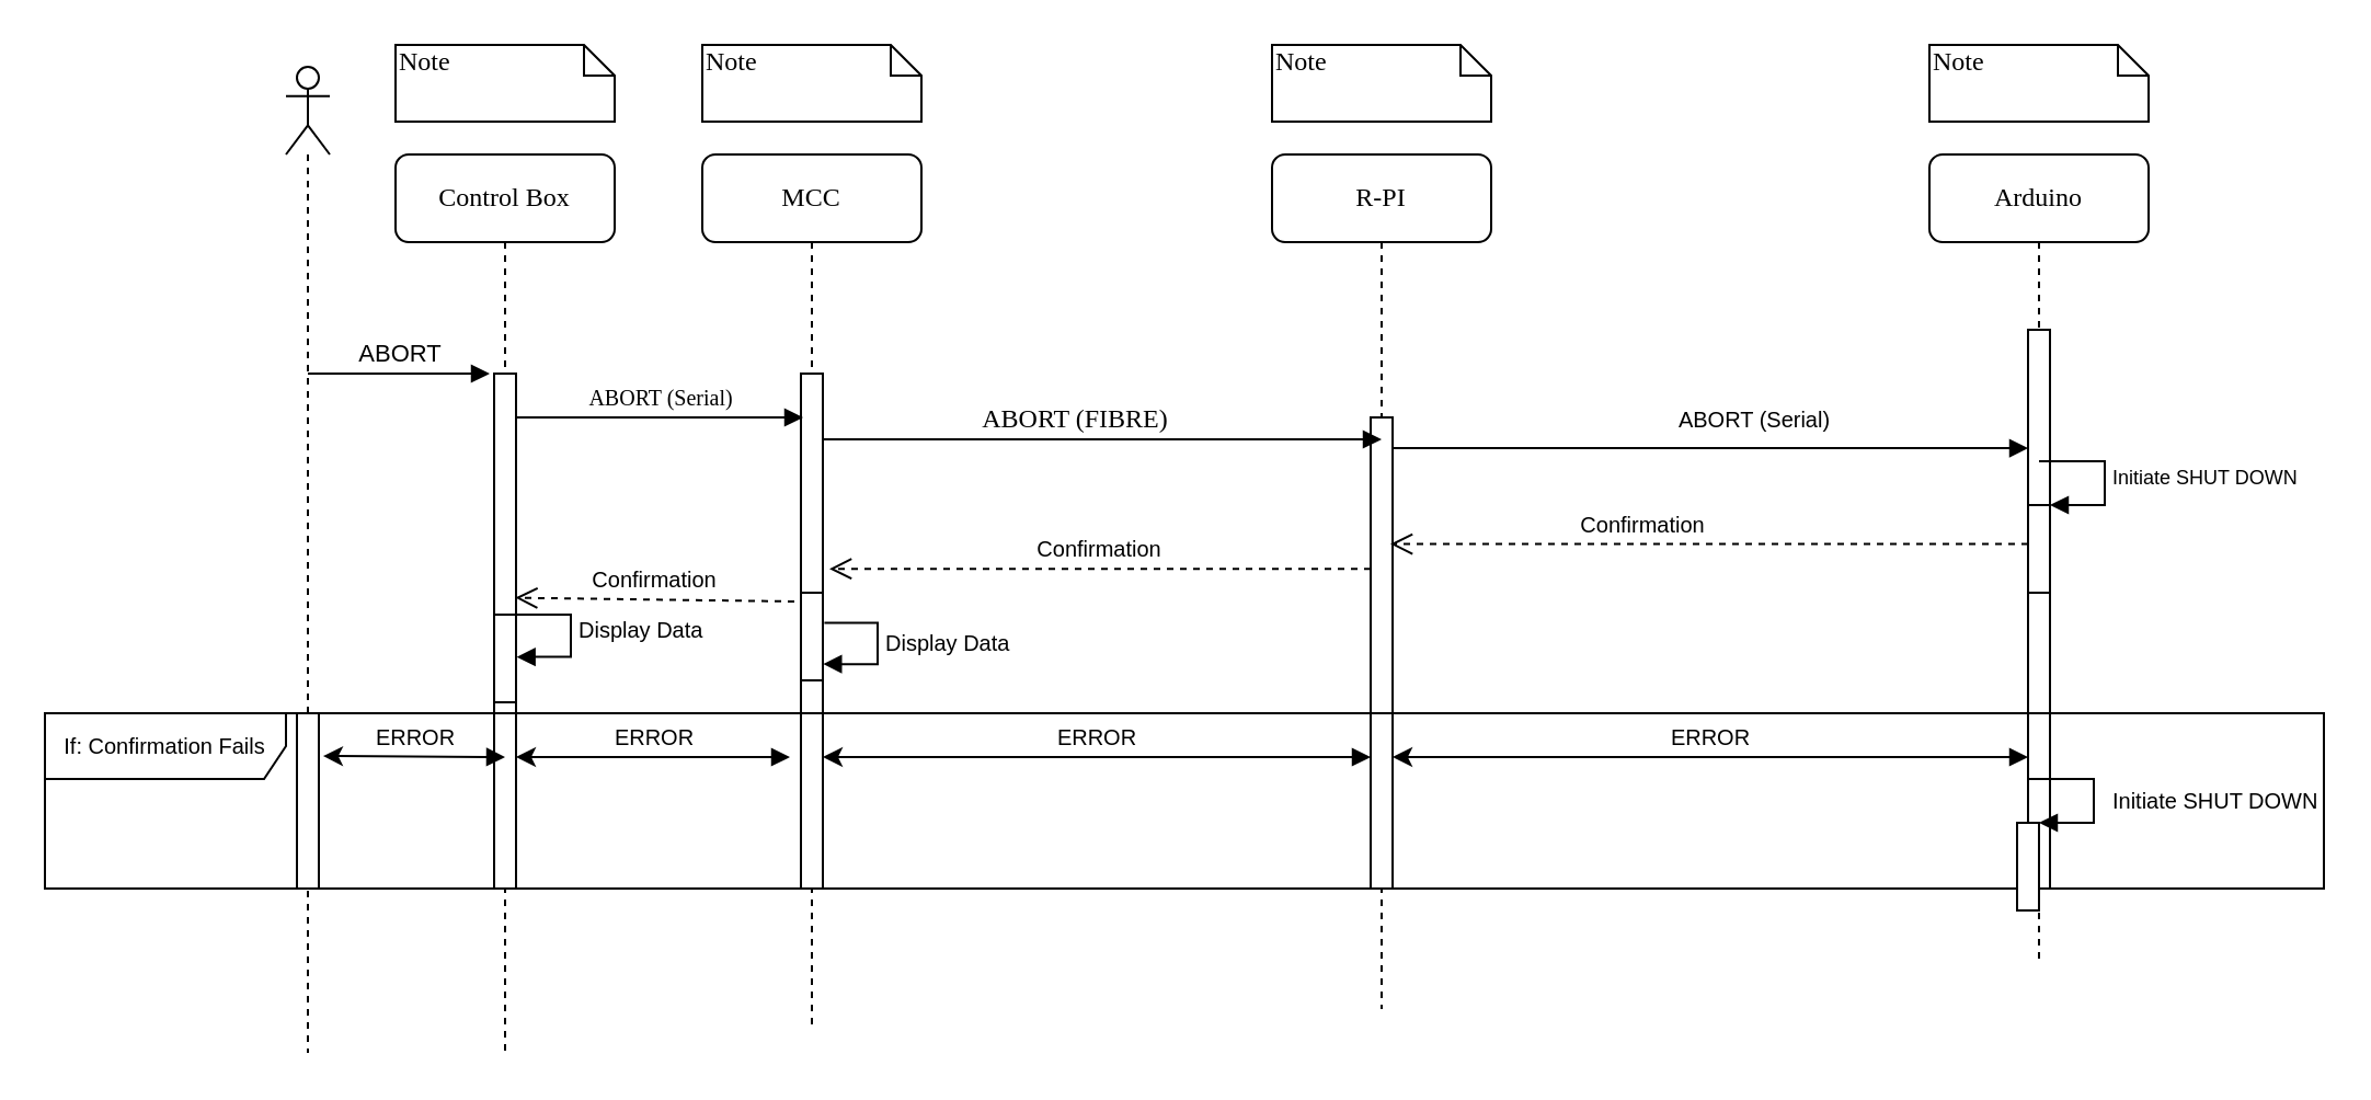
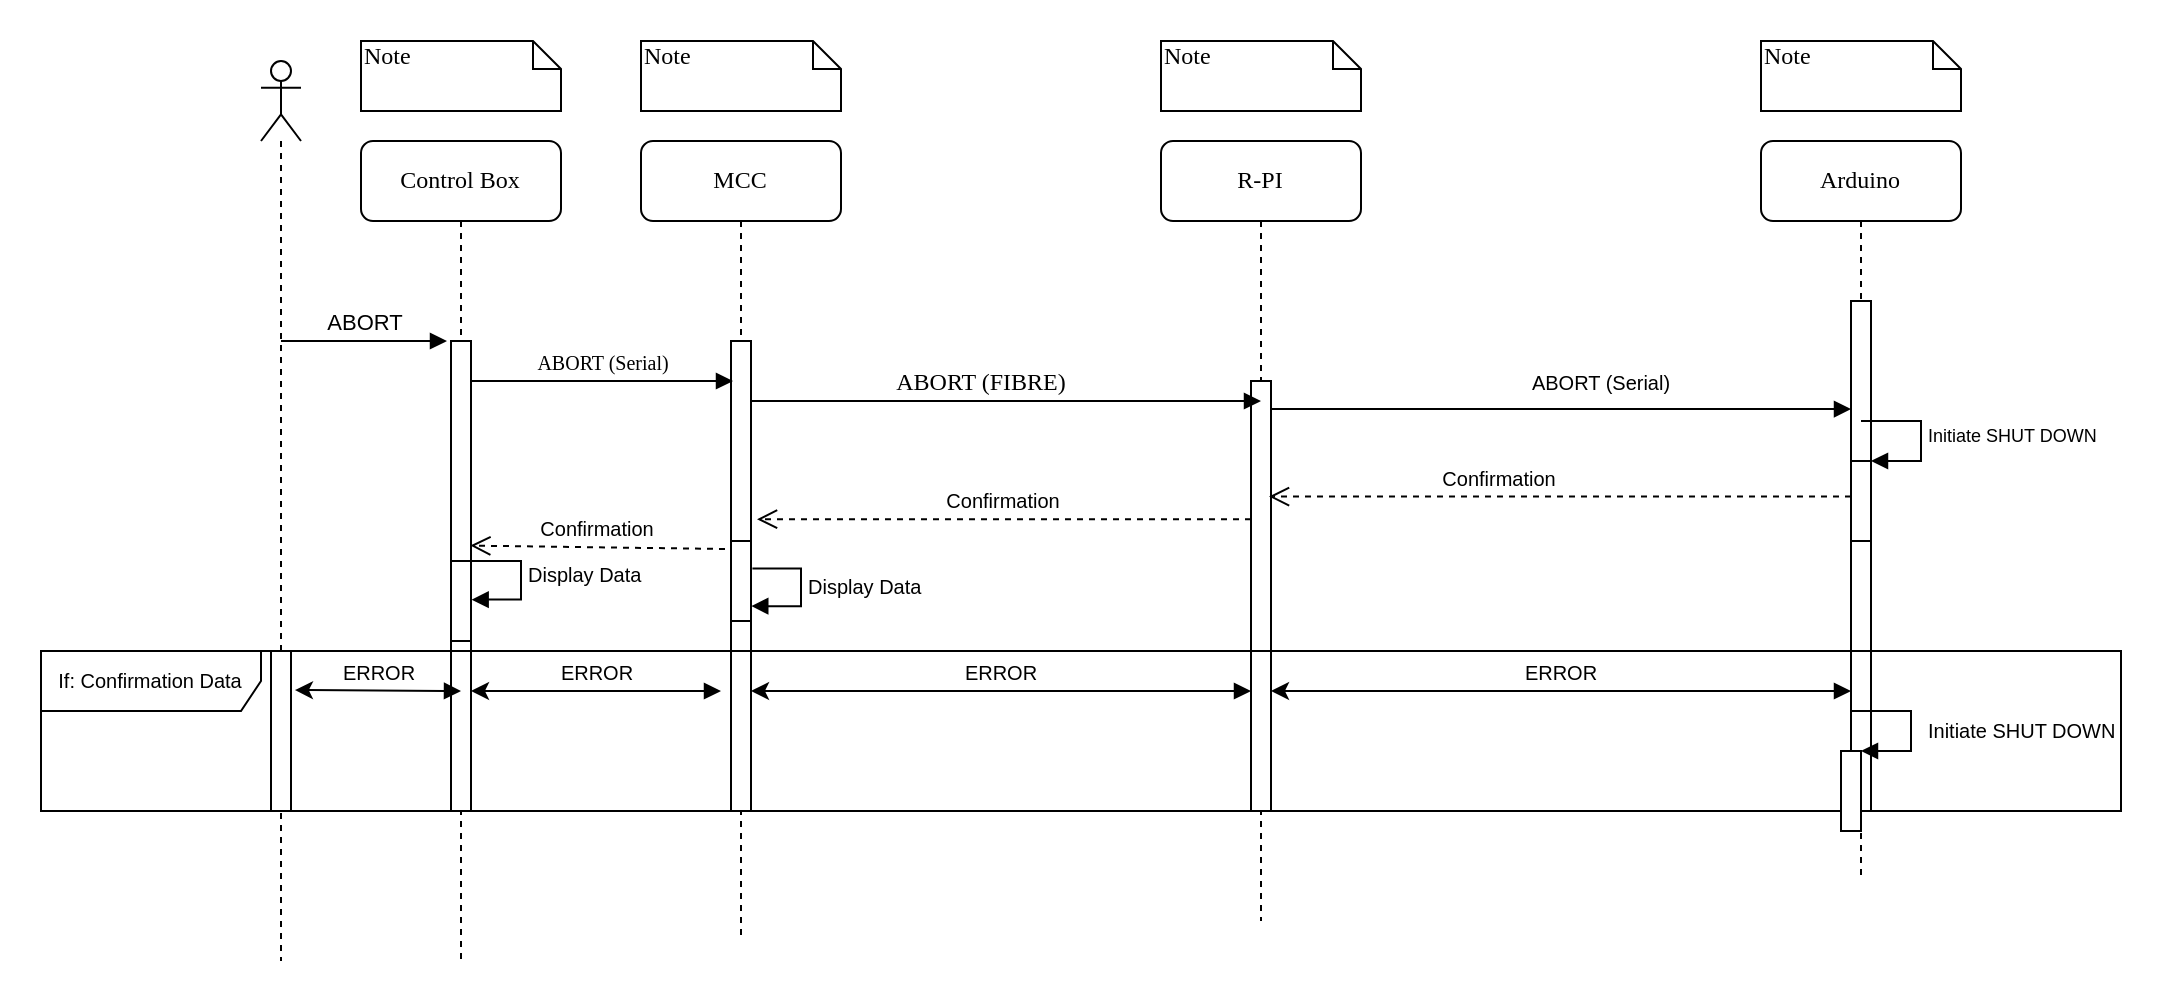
  <mxCell id="0" />
  <mxCell id="1" parent="0" />
  <mxCell id="2" value="MCC" style="shape=umlLifeline;perimeter=lifelinePerimeter;whiteSpace=wrap;html=1;container=1;collapsible=0;recursiveResize=0;outlineConnect=0;rounded=1;shadow=0;comic=0;labelBackgroundColor=none;strokeWidth=1;fontFamily=Verdana;fontSize=12;align=center;" parent="1" vertex="1"><mxGeometry x="320" y="70" width="100" height="400" as="geometry" /></mxCell>
  <mxCell id="3" value="" style="html=1;points=[];perimeter=orthogonalPerimeter;rounded=0;shadow=0;comic=0;labelBackgroundColor=none;strokeWidth=1;fontFamily=Verdana;fontSize=12;align=center;" parent="2" vertex="1"><mxGeometry x="45" y="100" width="10" height="220" as="geometry" /></mxCell>
  <mxCell id="4" value="" style="html=1;points=[];perimeter=orthogonalPerimeter;fontSize=10;" parent="2" vertex="1"><mxGeometry x="45" y="200" width="10" height="40" as="geometry" /></mxCell>
  <mxCell id="5" value="Display Data" style="edgeStyle=orthogonalEdgeStyle;html=1;align=left;spacingLeft=2;endArrow=block;rounded=0;fontSize=10;entryX=1.014;entryY=0.814;entryDx=0;entryDy=0;entryPerimeter=0;exitX=1.071;exitY=0.343;exitDx=0;exitDy=0;exitPerimeter=0;" parent="2" source="4" target="4" edge="1"><mxGeometry relative="1" as="geometry"><mxPoint x="50" y="440" as="sourcePoint" /><Array as="points"><mxPoint x="80" y="214" /><mxPoint x="80" y="233" /></Array></mxGeometry></mxCell>
  <mxCell id="6" value="R-PI" style="shape=umlLifeline;perimeter=lifelinePerimeter;whiteSpace=wrap;html=1;container=1;collapsible=0;recursiveResize=0;outlineConnect=0;rounded=1;shadow=0;comic=0;labelBackgroundColor=none;strokeWidth=1;fontFamily=Verdana;fontSize=12;align=center;" parent="1" vertex="1"><mxGeometry x="580" y="70" width="100" height="390" as="geometry" /></mxCell>
  <mxCell id="7" value="" style="html=1;points=[];perimeter=orthogonalPerimeter;rounded=0;shadow=0;comic=0;labelBackgroundColor=none;strokeWidth=1;fontFamily=Verdana;fontSize=12;align=center;" parent="6" vertex="1"><mxGeometry x="45" y="120" width="10" height="190" as="geometry" /></mxCell>
  <mxCell id="8" value="Arduino" style="shape=umlLifeline;perimeter=lifelinePerimeter;whiteSpace=wrap;html=1;container=1;collapsible=0;recursiveResize=0;outlineConnect=0;rounded=1;shadow=0;comic=0;labelBackgroundColor=none;strokeWidth=1;fontFamily=Verdana;fontSize=12;align=center;" parent="1" vertex="1"><mxGeometry x="880" y="70" width="100" height="370" as="geometry" /></mxCell>
  <mxCell id="9" value="" style="html=1;points=[];perimeter=orthogonalPerimeter;fontSize=10;" parent="8" vertex="1"><mxGeometry x="45" y="80" width="10" height="240" as="geometry" /></mxCell>
  <mxCell id="10" value="" style="html=1;points=[];perimeter=orthogonalPerimeter;fontSize=9;" parent="8" vertex="1"><mxGeometry x="45" y="160" width="10" height="40" as="geometry" /></mxCell>
  <mxCell id="11" value="Initiate SHUT DOWN" style="edgeStyle=orthogonalEdgeStyle;html=1;align=left;spacingLeft=2;endArrow=block;rounded=0;entryX=1;entryY=0;fontSize=9;" parent="8" target="10" edge="1"><mxGeometry relative="1" as="geometry"><mxPoint x="50" y="140" as="sourcePoint" /><Array as="points"><mxPoint x="80" y="140" /></Array></mxGeometry></mxCell>
  <mxCell id="12" value="Control Box" style="shape=umlLifeline;perimeter=lifelinePerimeter;whiteSpace=wrap;html=1;container=1;collapsible=0;recursiveResize=0;outlineConnect=0;rounded=1;shadow=0;comic=0;labelBackgroundColor=none;strokeWidth=1;fontFamily=Verdana;fontSize=12;align=center;" parent="1" vertex="1"><mxGeometry x="180" y="70" width="100" height="410" as="geometry" /></mxCell>
  <mxCell id="13" value="" style="html=1;points=[];perimeter=orthogonalPerimeter;rounded=0;shadow=0;comic=0;labelBackgroundColor=none;strokeWidth=1;fontFamily=Verdana;fontSize=12;align=center;" parent="12" vertex="1"><mxGeometry x="45" y="100" width="10" height="220" as="geometry" /></mxCell>
  <mxCell id="14" value="" style="html=1;points=[];perimeter=orthogonalPerimeter;" vertex="1" parent="12"><mxGeometry x="45" y="210" width="10" height="40" as="geometry" /></mxCell>
  <mxCell id="15" value="&lt;span style=&quot;font-size: 10px;&quot;&gt;Display Data&lt;/span&gt;" style="edgeStyle=orthogonalEdgeStyle;html=1;align=left;spacingLeft=2;endArrow=block;rounded=0;entryX=1.033;entryY=0.483;entryDx=0;entryDy=0;entryPerimeter=0;" edge="1" target="14" parent="12"><mxGeometry relative="1" as="geometry"><mxPoint x="50" y="210" as="sourcePoint" /><Array as="points"><mxPoint x="80" y="210" /><mxPoint x="80" y="229" /></Array></mxGeometry></mxCell>
  <mxCell id="16" value="&lt;font style=&quot;font-size: 10px&quot;&gt;ABORT (Serial)&lt;/font&gt;" style="html=1;verticalAlign=bottom;endArrow=block;labelBackgroundColor=none;fontFamily=Verdana;fontSize=12;edgeStyle=elbowEdgeStyle;elbow=vertical;" parent="1" source="13" edge="1"><mxGeometry relative="1" as="geometry"><mxPoint x="300" y="180" as="sourcePoint" /><mxPoint x="366" y="190" as="targetPoint" /><Array as="points"><mxPoint x="260" y="190" /></Array></mxGeometry></mxCell>
  <mxCell id="17" value="ABORT (FIBRE)" style="html=1;verticalAlign=bottom;endArrow=block;labelBackgroundColor=none;fontFamily=Verdana;fontSize=12;edgeStyle=elbowEdgeStyle;elbow=vertical;" parent="1" source="3" edge="1"><mxGeometry x="-0.096" relative="1" as="geometry"><mxPoint x="450" y="190" as="sourcePoint" /><mxPoint x="630" y="200" as="targetPoint" /><Array as="points"><mxPoint x="400" y="200" /><mxPoint x="410" y="260" /><mxPoint x="570" y="350" /><mxPoint x="590" y="320" /><mxPoint x="630" y="330" /><mxPoint x="480" y="230" /><mxPoint x="390" y="270" /></Array><mxPoint as="offset" /></mxGeometry></mxCell>
  <mxCell id="18" value="Note" style="shape=note;whiteSpace=wrap;html=1;size=14;verticalAlign=top;align=left;spacingTop=-6;rounded=0;shadow=0;comic=0;labelBackgroundColor=none;strokeWidth=1;fontFamily=Verdana;fontSize=12" parent="1" vertex="1"><mxGeometry x="180" y="20" width="100" height="35" as="geometry" /></mxCell>
  <mxCell id="19" value="Note" style="shape=note;whiteSpace=wrap;html=1;size=14;verticalAlign=top;align=left;spacingTop=-6;rounded=0;shadow=0;comic=0;labelBackgroundColor=none;strokeWidth=1;fontFamily=Verdana;fontSize=12" parent="1" vertex="1"><mxGeometry x="320" y="20" width="100" height="35" as="geometry" /></mxCell>
  <mxCell id="20" value="Note" style="shape=note;whiteSpace=wrap;html=1;size=14;verticalAlign=top;align=left;spacingTop=-6;rounded=0;shadow=0;comic=0;labelBackgroundColor=none;strokeWidth=1;fontFamily=Verdana;fontSize=12" parent="1" vertex="1"><mxGeometry x="580" y="20" width="100" height="35" as="geometry" /></mxCell>
  <mxCell id="21" value="Note" style="shape=note;whiteSpace=wrap;html=1;size=14;verticalAlign=top;align=left;spacingTop=-6;rounded=0;shadow=0;comic=0;labelBackgroundColor=none;strokeWidth=1;fontFamily=Verdana;fontSize=12" parent="1" vertex="1"><mxGeometry x="880" y="20" width="100" height="35" as="geometry" /></mxCell>
  <mxCell id="22" value="" style="shape=umlLifeline;participant=umlActor;perimeter=lifelinePerimeter;whiteSpace=wrap;html=1;container=1;collapsible=0;recursiveResize=0;verticalAlign=top;spacingTop=36;outlineConnect=0;" parent="1" vertex="1"><mxGeometry x="130" y="30" width="20" height="450" as="geometry" /></mxCell>
  <mxCell id="23" value="ABORT" style="html=1;verticalAlign=bottom;endArrow=block;rounded=0;entryX=-0.2;entryY=0;entryDx=0;entryDy=0;entryPerimeter=0;" parent="22" target="13" edge="1"><mxGeometry width="80" relative="1" as="geometry"><mxPoint x="10" y="140" as="sourcePoint" /><mxPoint x="90" y="140" as="targetPoint" /></mxGeometry></mxCell>
  <mxCell id="24" value="Confirmation" style="html=1;verticalAlign=bottom;endArrow=open;dashed=1;endSize=8;rounded=0;fontSize=10;entryX=1.3;entryY=0.405;entryDx=0;entryDy=0;entryPerimeter=0;" parent="1" source="7" target="3" edge="1"><mxGeometry relative="1" as="geometry"><mxPoint x="570" y="290" as="sourcePoint" /><mxPoint x="370" y="240" as="targetPoint" /></mxGeometry></mxCell>
  <mxCell id="25" value="Confirmation" style="html=1;verticalAlign=bottom;endArrow=open;dashed=1;endSize=8;rounded=0;fontSize=10;exitX=-0.3;exitY=0.1;exitDx=0;exitDy=0;exitPerimeter=0;entryX=0.967;entryY=0.465;entryDx=0;entryDy=0;entryPerimeter=0;" parent="1" source="4" target="13" edge="1"><mxGeometry relative="1" as="geometry"><mxPoint x="370" y="244" as="sourcePoint" /><mxPoint x="280" y="240" as="targetPoint" /></mxGeometry></mxCell>
  <mxCell id="26" value="ABORT (Serial)" style="html=1;verticalAlign=bottom;startArrow=none;startFill=0;endArrow=block;startSize=8;rounded=0;fontSize=10;exitX=1.014;exitY=0.074;exitDx=0;exitDy=0;exitPerimeter=0;" parent="1" source="7" target="9" edge="1"><mxGeometry x="0.138" y="4" width="60" relative="1" as="geometry"><mxPoint x="660" y="320" as="sourcePoint" /><mxPoint x="720" y="320" as="targetPoint" /><mxPoint as="offset" /></mxGeometry></mxCell>
  <mxCell id="27" value="Confirmation" style="html=1;verticalAlign=bottom;endArrow=open;dashed=1;endSize=8;rounded=0;fontSize=10;entryX=0.9;entryY=0.304;entryDx=0;entryDy=0;entryPerimeter=0;" parent="1" source="9" target="7" edge="1"><mxGeometry x="0.21" relative="1" as="geometry"><mxPoint x="910" y="340" as="sourcePoint" /><mxPoint x="830" y="340" as="targetPoint" /><mxPoint as="offset" /></mxGeometry></mxCell>
- <mxCell id="28" value="If: Confirmation Fails" style="shape=umlFrame;whiteSpace=wrap;html=1;fontSize=10;width=110;height=30;" parent="1" vertex="1"><mxGeometry x="20" y="325" width="1040" height="80" as="geometry" /></mxCell>
+ <mxCell id="28" value="If: Confirmation Data" style="shape=umlFrame;whiteSpace=wrap;html=1;fontSize=10;width=110;height=30;" parent="1" vertex="1"><mxGeometry x="20" y="325" width="1040" height="80" as="geometry" /></mxCell>
  <mxCell id="29" value="" style="html=1;points=[];perimeter=orthogonalPerimeter;fontSize=10;" parent="1" vertex="1"><mxGeometry x="135" y="325" width="10" height="80" as="geometry" /></mxCell>
  <mxCell id="30" value="" style="html=1;points=[];perimeter=orthogonalPerimeter;fontSize=10;" parent="1" vertex="1"><mxGeometry x="225" y="325" width="10" height="80" as="geometry" /></mxCell>
  <mxCell id="31" value="" style="html=1;points=[];perimeter=orthogonalPerimeter;fontSize=10;" parent="1" vertex="1"><mxGeometry x="365" y="325" width="10" height="80" as="geometry" /></mxCell>
  <mxCell id="32" value="" style="html=1;points=[];perimeter=orthogonalPerimeter;fontSize=10;" parent="1" vertex="1"><mxGeometry x="625" y="325" width="10" height="80" as="geometry" /></mxCell>
  <mxCell id="33" value="" style="html=1;points=[];perimeter=orthogonalPerimeter;fontSize=10;" parent="1" vertex="1"><mxGeometry x="925" y="325" width="10" height="80" as="geometry" /></mxCell>
  <mxCell id="34" value="ERROR" style="html=1;verticalAlign=bottom;endArrow=block;rounded=0;fontSize=10;exitX=1.197;exitY=0.244;exitDx=0;exitDy=0;exitPerimeter=0;startArrow=classic;startFill=1;" parent="1" source="29" edge="1"><mxGeometry width="80" relative="1" as="geometry"><mxPoint x="150" y="345" as="sourcePoint" /><mxPoint x="230" y="345" as="targetPoint" /></mxGeometry></mxCell>
  <mxCell id="35" value="ERROR" style="html=1;verticalAlign=bottom;endArrow=block;rounded=0;fontSize=10;exitX=1.197;exitY=0.244;exitDx=0;exitDy=0;exitPerimeter=0;startArrow=classic;startFill=1;" parent="1" edge="1"><mxGeometry width="80" relative="1" as="geometry"><mxPoint x="235" y="345" as="sourcePoint" /><mxPoint x="360" y="345" as="targetPoint" /></mxGeometry></mxCell>
  <mxCell id="36" value="ERROR" style="html=1;verticalAlign=bottom;endArrow=block;rounded=0;fontSize=10;exitX=1.197;exitY=0.244;exitDx=0;exitDy=0;exitPerimeter=0;startArrow=classic;startFill=1;" parent="1" target="32" edge="1"><mxGeometry width="80" relative="1" as="geometry"><mxPoint x="375" y="345" as="sourcePoint" /><mxPoint x="458.03" y="345.48" as="targetPoint" /></mxGeometry></mxCell>
  <mxCell id="37" value="ERROR" style="html=1;verticalAlign=bottom;endArrow=block;rounded=0;fontSize=10;exitX=1.197;exitY=0.244;exitDx=0;exitDy=0;exitPerimeter=0;startArrow=classic;startFill=1;" parent="1" target="33" edge="1"><mxGeometry width="80" relative="1" as="geometry"><mxPoint x="635" y="345" as="sourcePoint" /><mxPoint x="718.03" y="345.48" as="targetPoint" /></mxGeometry></mxCell>
  <mxCell id="38" value="" style="html=1;points=[];perimeter=orthogonalPerimeter;fontSize=10;" parent="1" vertex="1"><mxGeometry x="920" y="375" width="10" height="40" as="geometry" /></mxCell>
  <mxCell id="39" value="Initiate SHUT DOWN" style="edgeStyle=orthogonalEdgeStyle;html=1;align=left;spacingLeft=2;endArrow=block;rounded=0;entryX=1;entryY=0;fontSize=10;" parent="1" target="38" edge="1"><mxGeometry x="0.066" y="5" relative="1" as="geometry"><mxPoint x="925" y="355" as="sourcePoint" /><Array as="points"><mxPoint x="955" y="355" /></Array><mxPoint as="offset" /></mxGeometry></mxCell>
